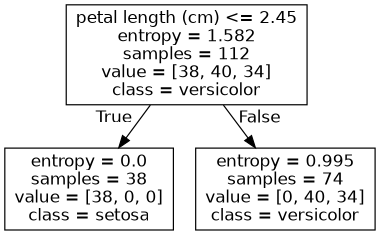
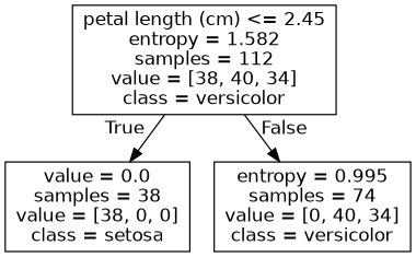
  digraph {
    fontname="DejaVu Sans"
    node [shape=box fontname="DejaVu Sans"]
    edge [labeldistance=2.5 fontname="DejaVu Sans"]
    n1 [label="petal length (cm) <= 2.45\nentropy = 1.582\nsamples = 112\nvalue = [38, 40, 34]\nclass = versicolor"]
-   n2 [label="entropy = 0.0\nsamples = 38\nvalue = [38, 0, 0]\nclass = setosa"]
+   n2 [label="value = 0.0\nsamples = 38\nvalue = [38, 0, 0]\nclass = setosa"]
    n3 [label="entropy = 0.995\nsamples = 74\nvalue = [0, 40, 34]\nclass = versicolor"]
    n1 -> n2 [headlabel=True labelangle=45]
    n1 -> n3 [headlabel=False labelangle=-45]
  }
